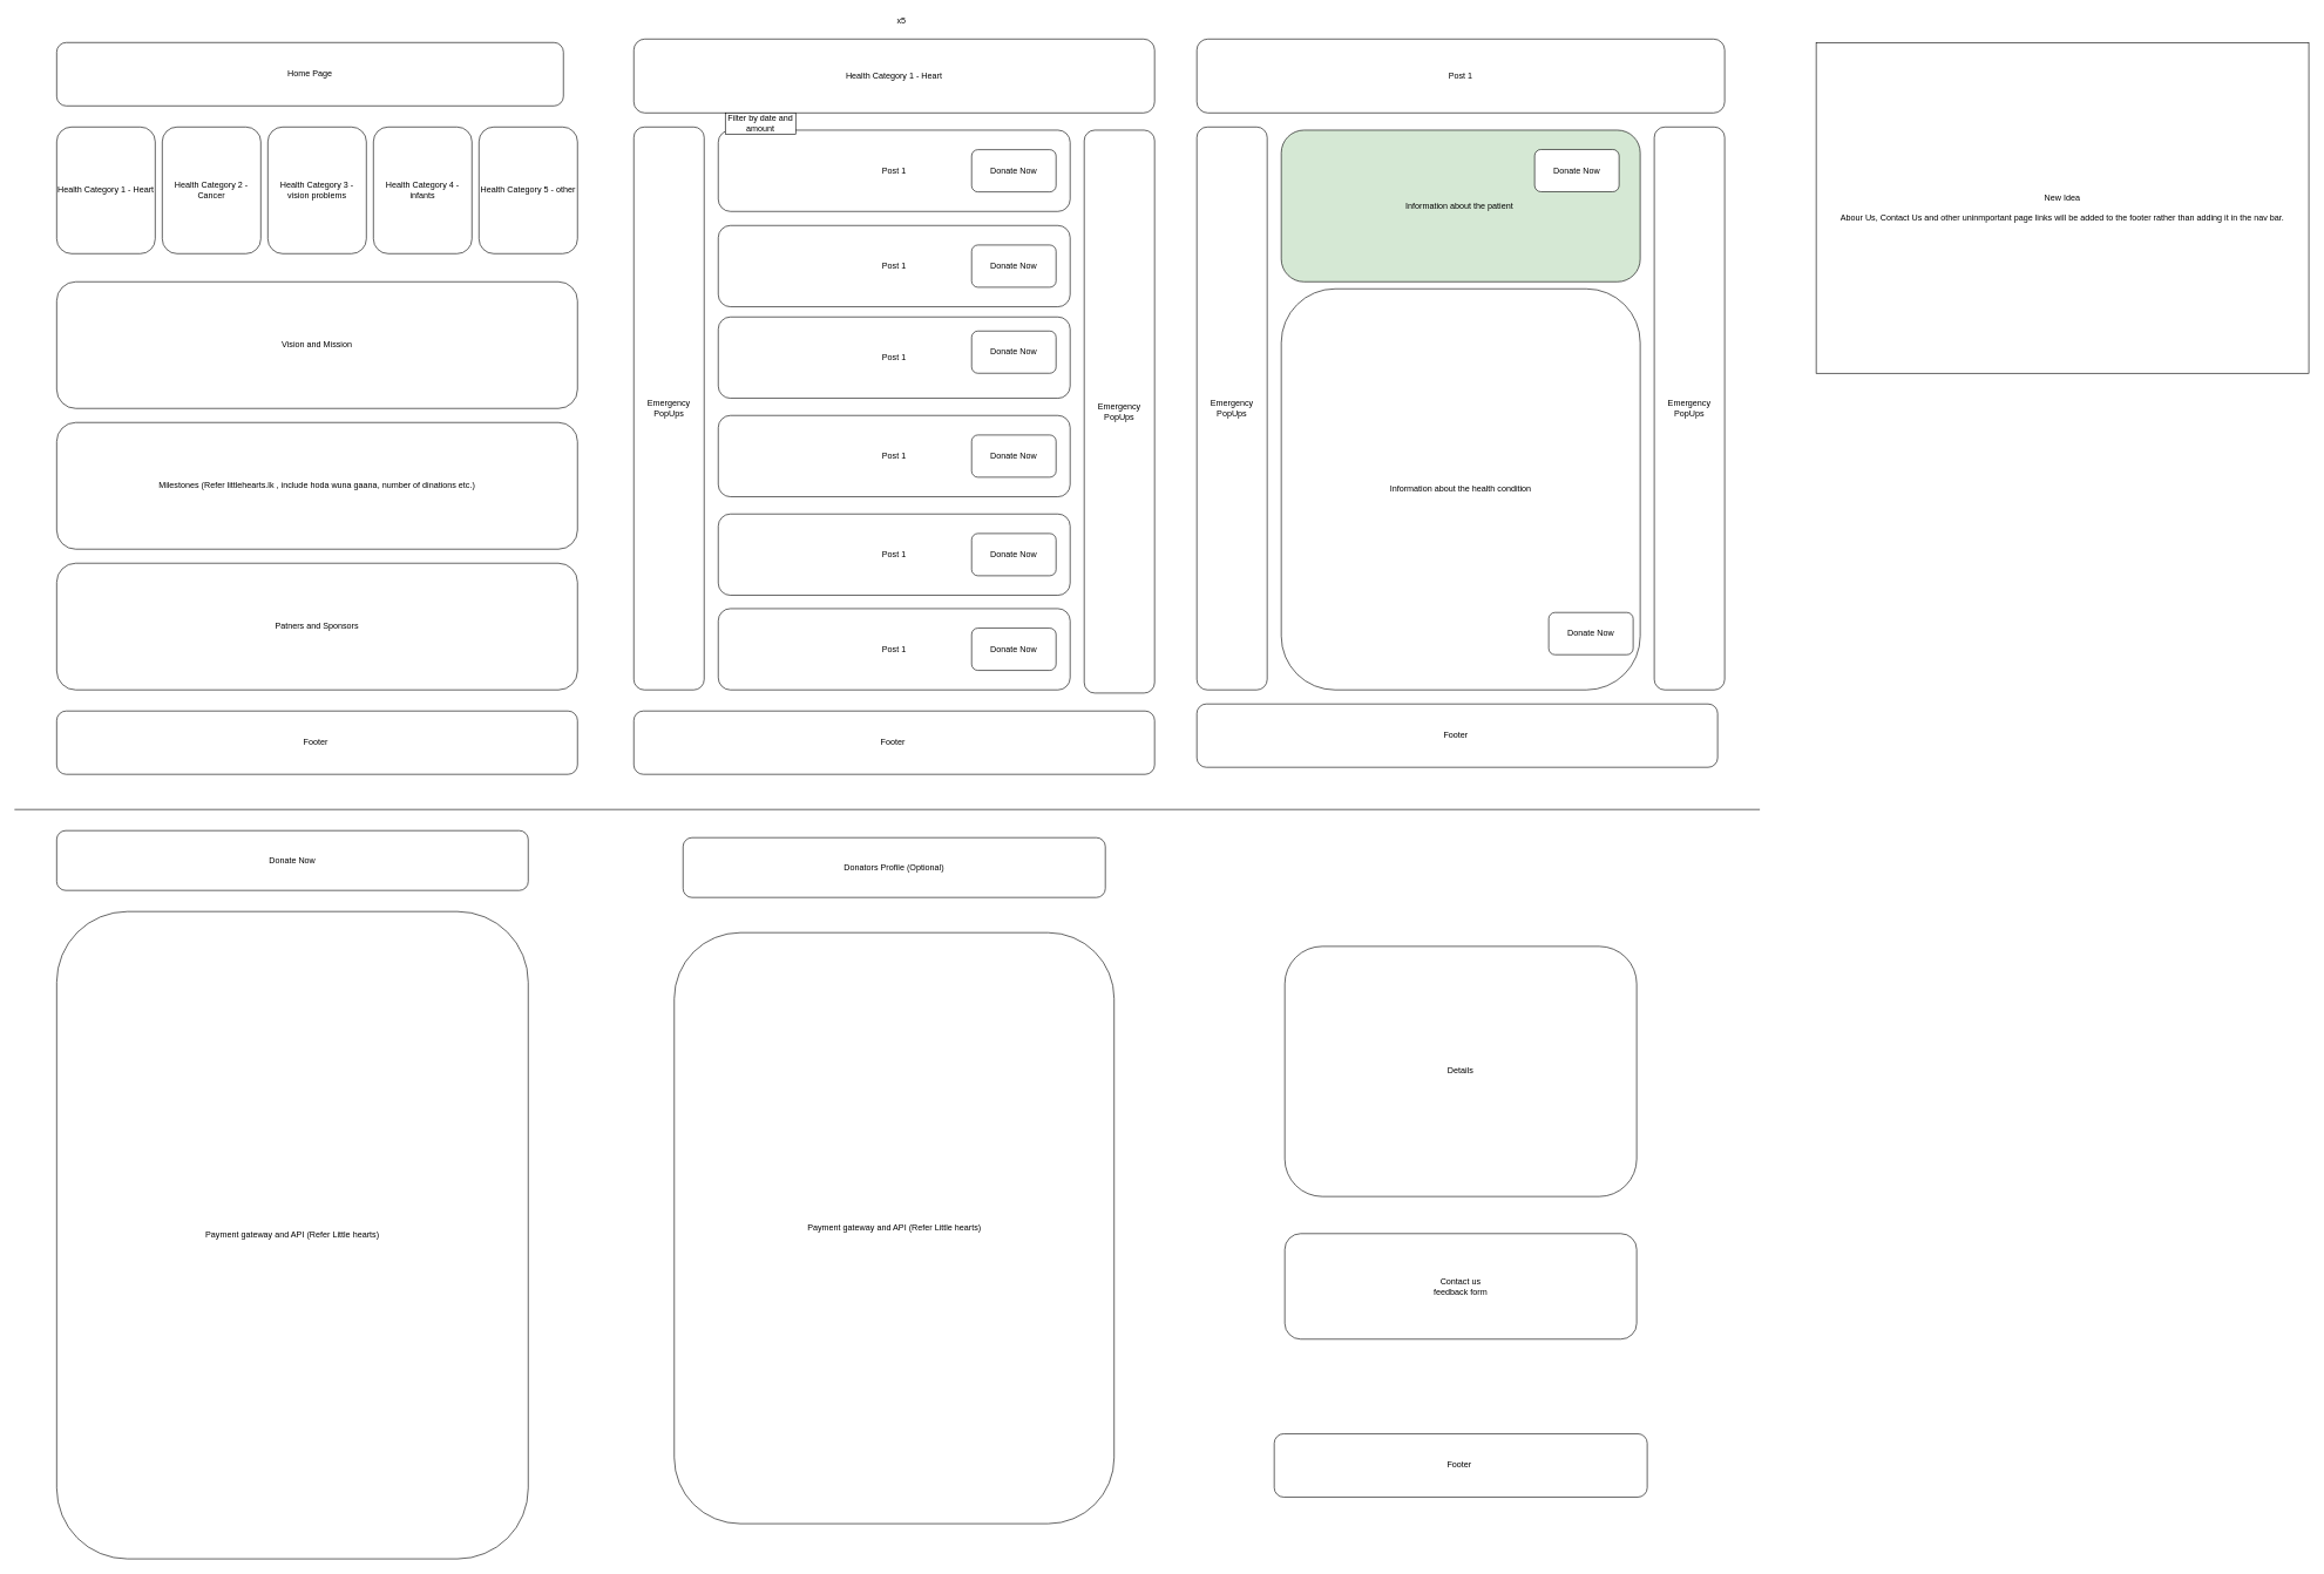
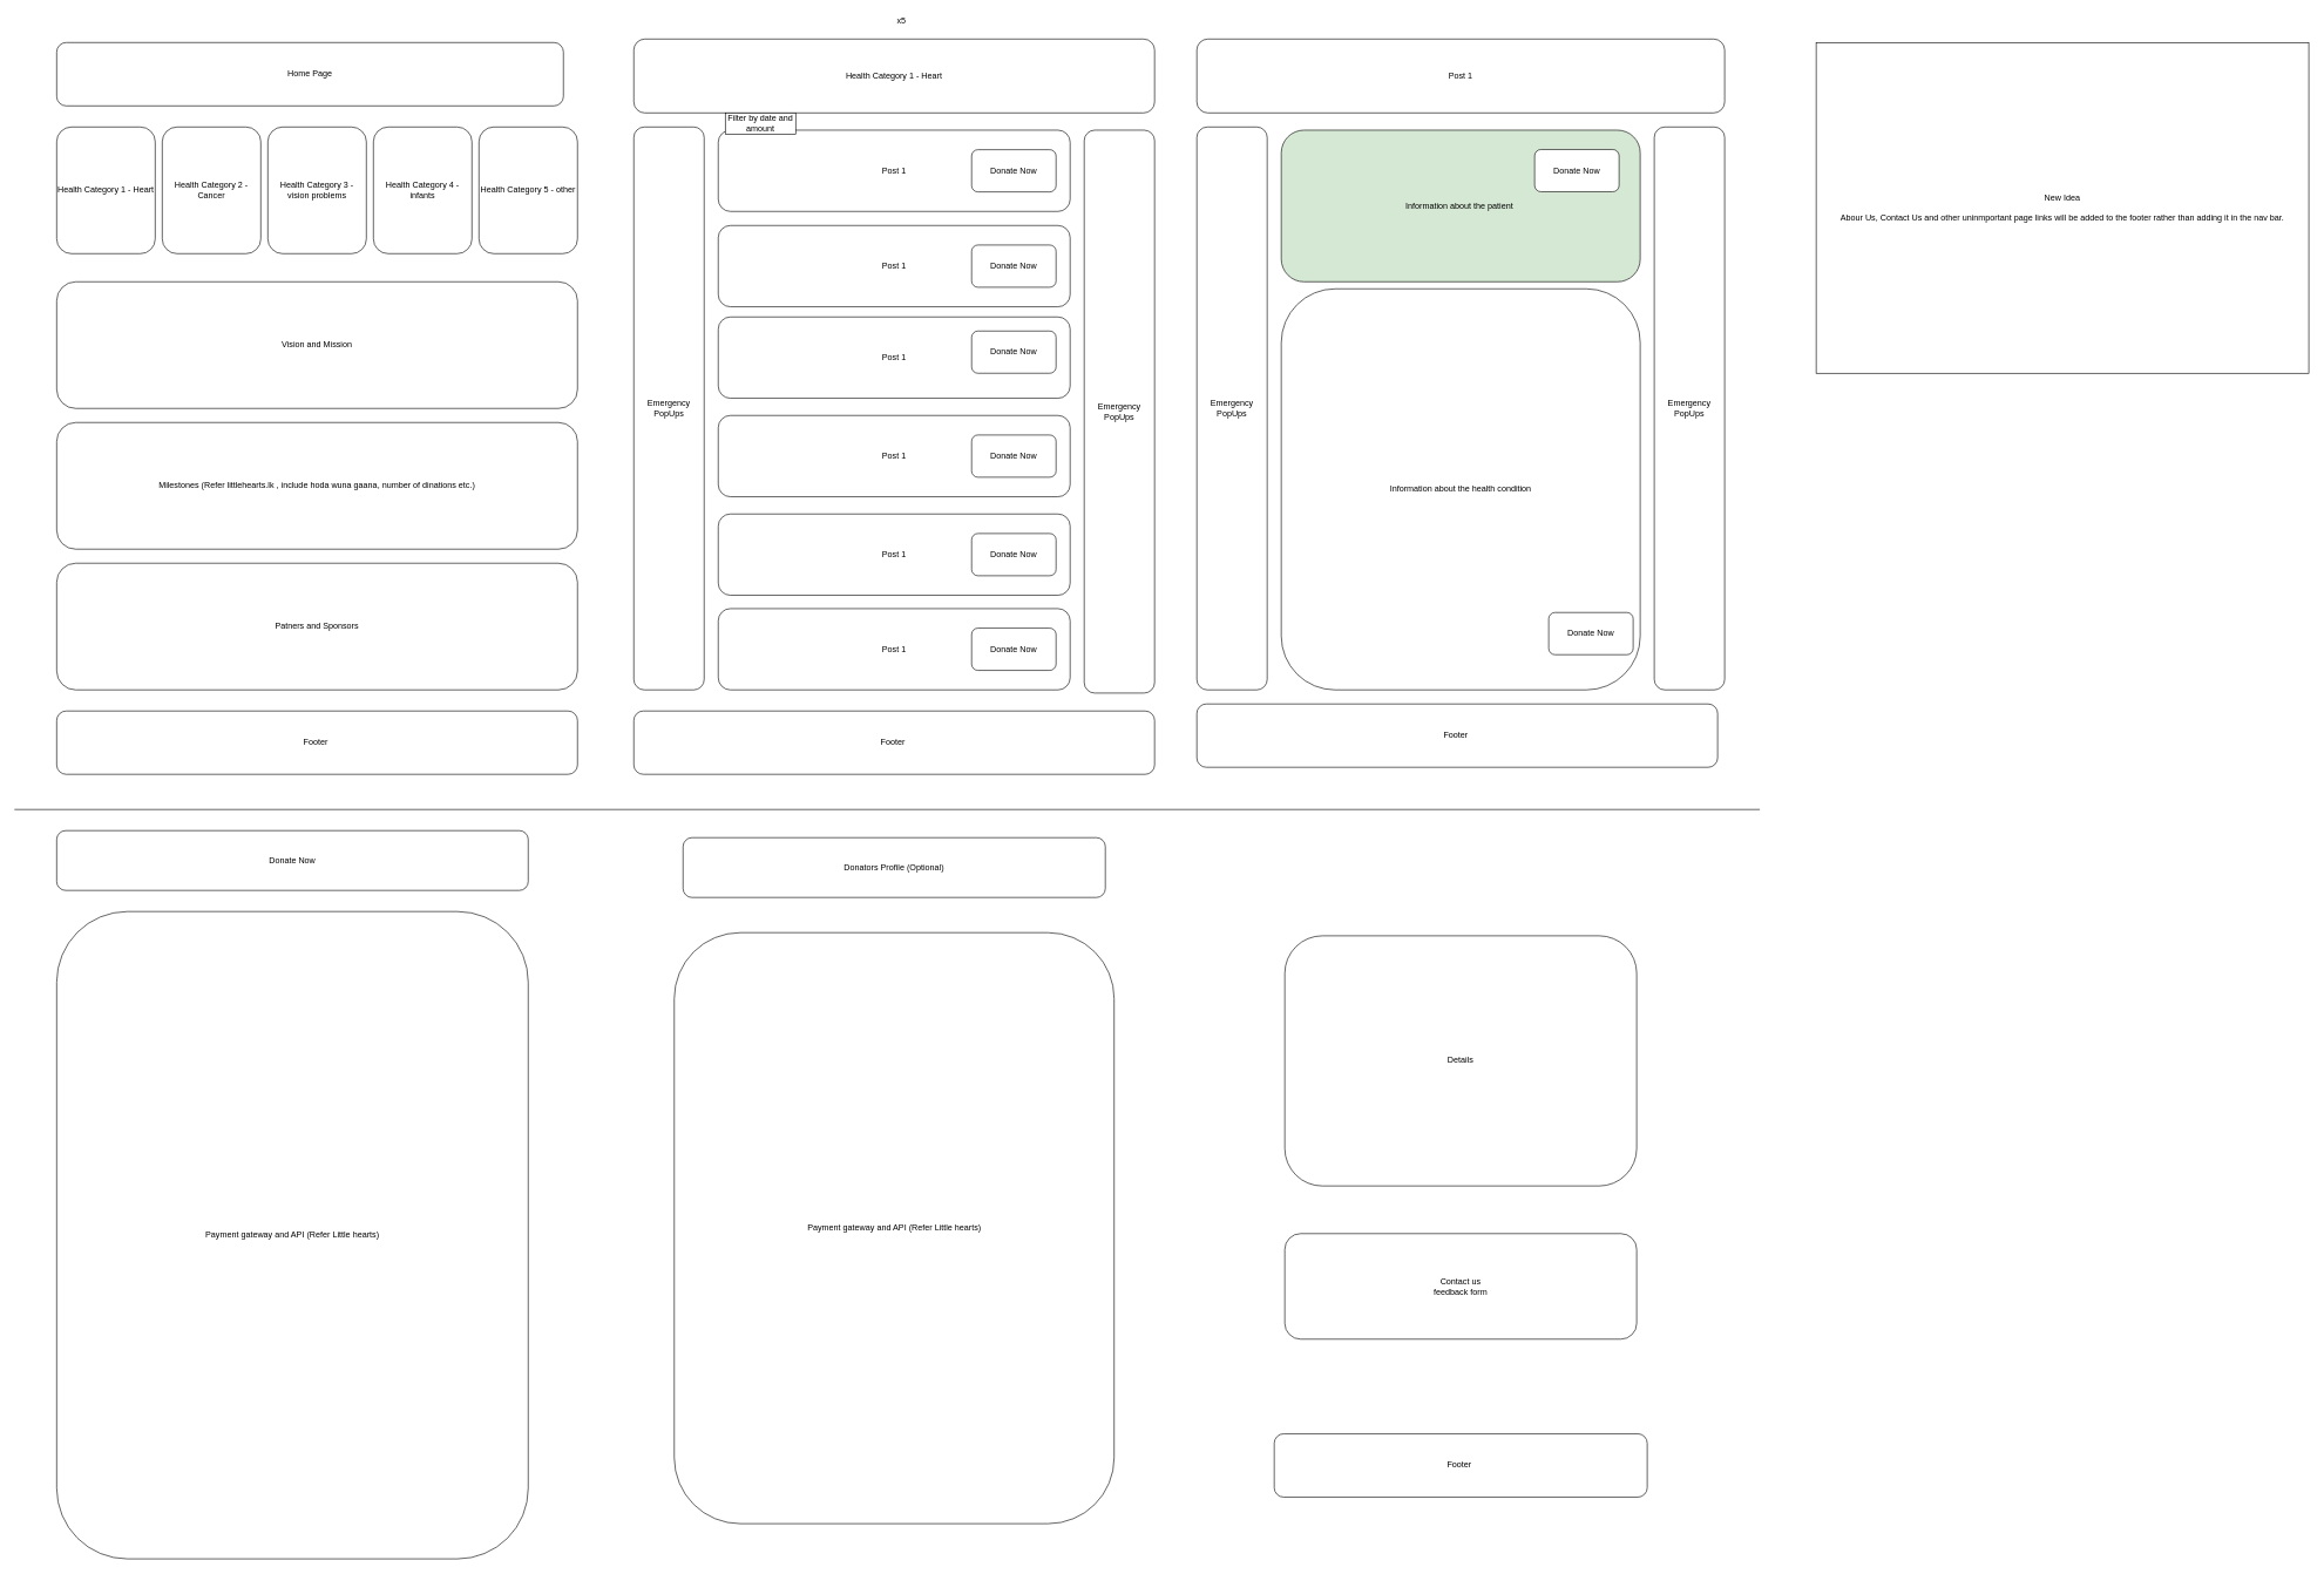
  <mxCell id="0" />
  <mxCell id="1" parent="0" />
  <mxCell id="2" value="Home Page" style="rounded=1;whiteSpace=wrap;html=1;" parent="1" vertex="1"><mxGeometry x="80" y="60" width="720" height="90" as="geometry" /></mxCell>
  <mxCell id="3" value="Health Category 1 - Heart" style="rounded=1;whiteSpace=wrap;html=1;" parent="1" vertex="1"><mxGeometry x="80" y="180" width="140" height="180" as="geometry" /></mxCell>
  <mxCell id="4" value="Vision and Mission" style="rounded=1;whiteSpace=wrap;html=1;" parent="1" vertex="1"><mxGeometry x="80" y="400" width="740" height="180" as="geometry" /></mxCell>
  <mxCell id="5" value="Health Category 5 - other" style="rounded=1;whiteSpace=wrap;html=1;" parent="1" vertex="1"><mxGeometry x="680" y="180" width="140" height="180" as="geometry" /></mxCell>
  <mxCell id="6" value="Health Category 2 - Cancer" style="rounded=1;whiteSpace=wrap;html=1;" parent="1" vertex="1"><mxGeometry x="230" y="180" width="140" height="180" as="geometry" /></mxCell>
  <mxCell id="7" value="Health Category 3 - vision problems" style="rounded=1;whiteSpace=wrap;html=1;" parent="1" vertex="1"><mxGeometry x="380" y="180" width="140" height="180" as="geometry" /></mxCell>
  <mxCell id="8" value="Health Category 4 - infants" style="rounded=1;whiteSpace=wrap;html=1;" parent="1" vertex="1"><mxGeometry x="530" y="180" width="140" height="180" as="geometry" /></mxCell>
  <mxCell id="9" value="Milestones (Refer littlehearts.lk , include hoda wuna gaana, number of dinations etc.)" style="rounded=1;whiteSpace=wrap;html=1;" parent="1" vertex="1"><mxGeometry x="80" y="600" width="740" height="180" as="geometry" /></mxCell>
  <mxCell id="10" value="Patners and Sponsors" style="rounded=1;whiteSpace=wrap;html=1;" parent="1" vertex="1"><mxGeometry x="80" y="800" width="740" height="180" as="geometry" /></mxCell>
  <mxCell id="11" value="Footer&amp;nbsp;" style="rounded=1;whiteSpace=wrap;html=1;" parent="1" vertex="1"><mxGeometry x="80" y="1010" width="740" height="90" as="geometry" /></mxCell>
  <mxCell id="12" value="Health Category 1 - Heart" style="rounded=1;whiteSpace=wrap;html=1;" parent="1" vertex="1"><mxGeometry x="900" y="55" width="740" height="105" as="geometry" /></mxCell>
  <mxCell id="13" value="Emergency PopUps" style="rounded=1;whiteSpace=wrap;html=1;" parent="1" vertex="1"><mxGeometry x="900" y="180" width="100" height="800" as="geometry" /></mxCell>
  <mxCell id="14" value="Emergency PopUps" style="rounded=1;whiteSpace=wrap;html=1;" parent="1" vertex="1"><mxGeometry x="1540" y="184.5" width="100" height="800" as="geometry" /></mxCell>
  <mxCell id="15" value="Footer&amp;nbsp;" style="rounded=1;whiteSpace=wrap;html=1;" parent="1" vertex="1"><mxGeometry x="900" y="1010" width="740" height="90" as="geometry" /></mxCell>
  <mxCell id="16" value="&lt;font color=&quot;#000000&quot;&gt;Post 1&lt;/font&gt;" style="rounded=1;whiteSpace=wrap;html=1;" parent="1" vertex="1"><mxGeometry x="1020" y="184.5" width="500" height="115.5" as="geometry" /></mxCell>
  <mxCell id="17" value="Post 1" style="rounded=1;whiteSpace=wrap;html=1;" parent="1" vertex="1"><mxGeometry x="1020" y="320" width="500" height="115.5" as="geometry" /></mxCell>
  <mxCell id="18" value="Post 1" style="rounded=1;whiteSpace=wrap;html=1;" parent="1" vertex="1"><mxGeometry x="1020" y="450" width="500" height="115.5" as="geometry" /></mxCell>
  <mxCell id="19" value="Post 1" style="rounded=1;whiteSpace=wrap;html=1;" parent="1" vertex="1"><mxGeometry x="1020" y="590" width="500" height="115.5" as="geometry" /></mxCell>
  <mxCell id="20" value="Post 1" style="rounded=1;whiteSpace=wrap;html=1;" parent="1" vertex="1"><mxGeometry x="1020" y="730" width="500" height="115.5" as="geometry" /></mxCell>
  <mxCell id="21" value="Post 1" style="rounded=1;whiteSpace=wrap;html=1;" parent="1" vertex="1"><mxGeometry x="1020" y="864.5" width="500" height="115.5" as="geometry" /></mxCell>
  <mxCell id="22" value="Post 1" style="rounded=1;whiteSpace=wrap;html=1;" parent="1" vertex="1"><mxGeometry x="1700" y="55" width="750" height="105" as="geometry" /></mxCell>
  <mxCell id="23" value="Emergency PopUps" style="rounded=1;whiteSpace=wrap;html=1;" parent="1" vertex="1"><mxGeometry x="1700" y="180" width="100" height="800" as="geometry" /></mxCell>
  <mxCell id="24" value="Emergency PopUps" style="rounded=1;whiteSpace=wrap;html=1;" parent="1" vertex="1"><mxGeometry x="2350" y="180" width="100" height="800" as="geometry" /></mxCell>
  <mxCell id="25" value="Information about the patient&amp;nbsp;" style="rounded=1;whiteSpace=wrap;html=1;fillColor=#d5e8d4;" parent="1" vertex="1"><mxGeometry x="1820" y="184.5" width="510" height="215.5" as="geometry" /></mxCell>
  <mxCell id="26" value="Information about the health condition" style="rounded=1;whiteSpace=wrap;html=1;" parent="1" vertex="1"><mxGeometry x="1820" y="410" width="510" height="570" as="geometry" /></mxCell>
  <mxCell id="27" value="Footer&amp;nbsp;" style="rounded=1;whiteSpace=wrap;html=1;" parent="1" vertex="1"><mxGeometry x="1700" y="1000" width="740" height="90" as="geometry" /></mxCell>
  <mxCell id="28" value="Donate Now" style="rounded=1;whiteSpace=wrap;html=1;" parent="1" vertex="1"><mxGeometry x="2180" y="212" width="120" height="60" as="geometry" /></mxCell>
  <mxCell id="29" value="Donate Now" style="rounded=1;whiteSpace=wrap;html=1;" parent="1" vertex="1"><mxGeometry x="2200" y="870" width="120" height="60" as="geometry" /></mxCell>
  <mxCell id="30" value="Donate Now" style="rounded=1;whiteSpace=wrap;html=1;" parent="1" vertex="1"><mxGeometry x="1380" y="212.25" width="120" height="60" as="geometry" /></mxCell>
  <mxCell id="31" value="Donate Now" style="rounded=1;whiteSpace=wrap;html=1;" parent="1" vertex="1"><mxGeometry x="1380" y="347.75" width="120" height="60" as="geometry" /></mxCell>
  <mxCell id="32" value="Donate Now" style="rounded=1;whiteSpace=wrap;html=1;" parent="1" vertex="1"><mxGeometry x="1380" y="470" width="120" height="60" as="geometry" /></mxCell>
  <mxCell id="33" value="Donate Now" style="rounded=1;whiteSpace=wrap;html=1;" parent="1" vertex="1"><mxGeometry x="1380" y="617.75" width="120" height="60" as="geometry" /></mxCell>
  <mxCell id="34" value="Donate Now" style="rounded=1;whiteSpace=wrap;html=1;" parent="1" vertex="1"><mxGeometry x="1380" y="757.75" width="120" height="60" as="geometry" /></mxCell>
  <mxCell id="35" value="Donate Now" style="rounded=1;whiteSpace=wrap;html=1;" parent="1" vertex="1"><mxGeometry x="1380" y="892.25" width="120" height="60" as="geometry" /></mxCell>
  <mxCell id="36" value="Donate Now" style="rounded=1;whiteSpace=wrap;html=1;" parent="1" vertex="1"><mxGeometry x="80" y="1180" width="670" height="85" as="geometry" /></mxCell>
  <mxCell id="37" value="Payment gateway and API (Refer Little hearts)" style="rounded=1;whiteSpace=wrap;html=1;" parent="1" vertex="1"><mxGeometry x="80" y="1295" width="670" height="920" as="geometry" /></mxCell>
  <mxCell id="38" value="Donators Profile (Optional)" style="rounded=1;whiteSpace=wrap;html=1;" parent="1" vertex="1"><mxGeometry x="970" y="1190" width="600" height="85" as="geometry" /></mxCell>
  <mxCell id="39" value="Contact us&lt;br&gt;feedback form" style="rounded=1;whiteSpace=wrap;html=1;" parent="1" vertex="1"><mxGeometry x="1825" y="1752.75" width="500" height="150" as="geometry" /></mxCell>
- <mxCell id="40" value="Details" style="rounded=1;whiteSpace=wrap;html=1;" parent="1" vertex="1"><mxGeometry x="1825" y="1344.5" width="500" height="355.5" as="geometry" /></mxCell>
+ <mxCell id="40" value="Details" style="rounded=1;whiteSpace=wrap;html=1;" parent="1" vertex="1"><mxGeometry x="1825" y="1329.5" width="500" height="355.5" as="geometry" /></mxCell>
  <mxCell id="41" value="x5" style="text;html=1;align=center;verticalAlign=middle;resizable=0;points=[];autosize=1;" parent="1" vertex="1"><mxGeometry x="1265" y="20" width="30" height="20" as="geometry" /></mxCell>
  <mxCell id="42" value="Filter by date and amount" style="rounded=0;whiteSpace=wrap;html=1;" parent="1" vertex="1"><mxGeometry x="1030" y="160" width="100" height="30" as="geometry" /></mxCell>
  <mxCell id="43" value="Payment gateway and API (Refer Little hearts)" style="rounded=1;whiteSpace=wrap;html=1;" parent="1" vertex="1"><mxGeometry x="957.5" y="1325" width="625" height="840" as="geometry" /></mxCell>
  <mxCell id="44" value="Footer&amp;nbsp;" style="rounded=1;whiteSpace=wrap;html=1;" parent="1" vertex="1"><mxGeometry x="1810" y="2037.25" width="530" height="90" as="geometry" /></mxCell>
  <mxCell id="45" value="" style="endArrow=none;html=1;" parent="1" edge="1"><mxGeometry width="50" height="50" relative="1" as="geometry"><mxPoint x="20" y="1150" as="sourcePoint" /><mxPoint x="2500" y="1150" as="targetPoint" /></mxGeometry></mxCell>
  <mxCell id="46" value="New Idea&lt;br&gt;&lt;br&gt;Abour Us, Contact Us and other uninmportant page links will be added to the footer rather than adding it in the nav bar." style="whiteSpace=wrap;html=1;" vertex="1" parent="1"><mxGeometry x="2580" y="60" width="700" height="470" as="geometry" /></mxCell>
